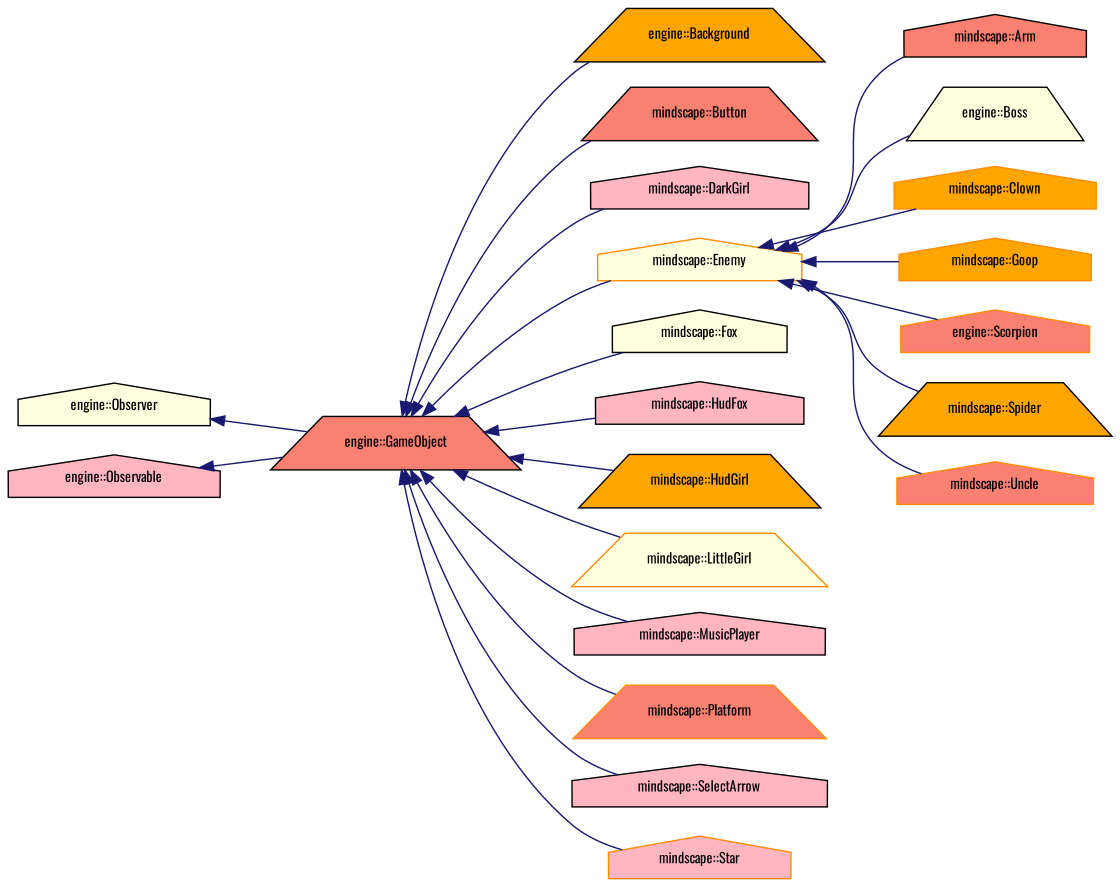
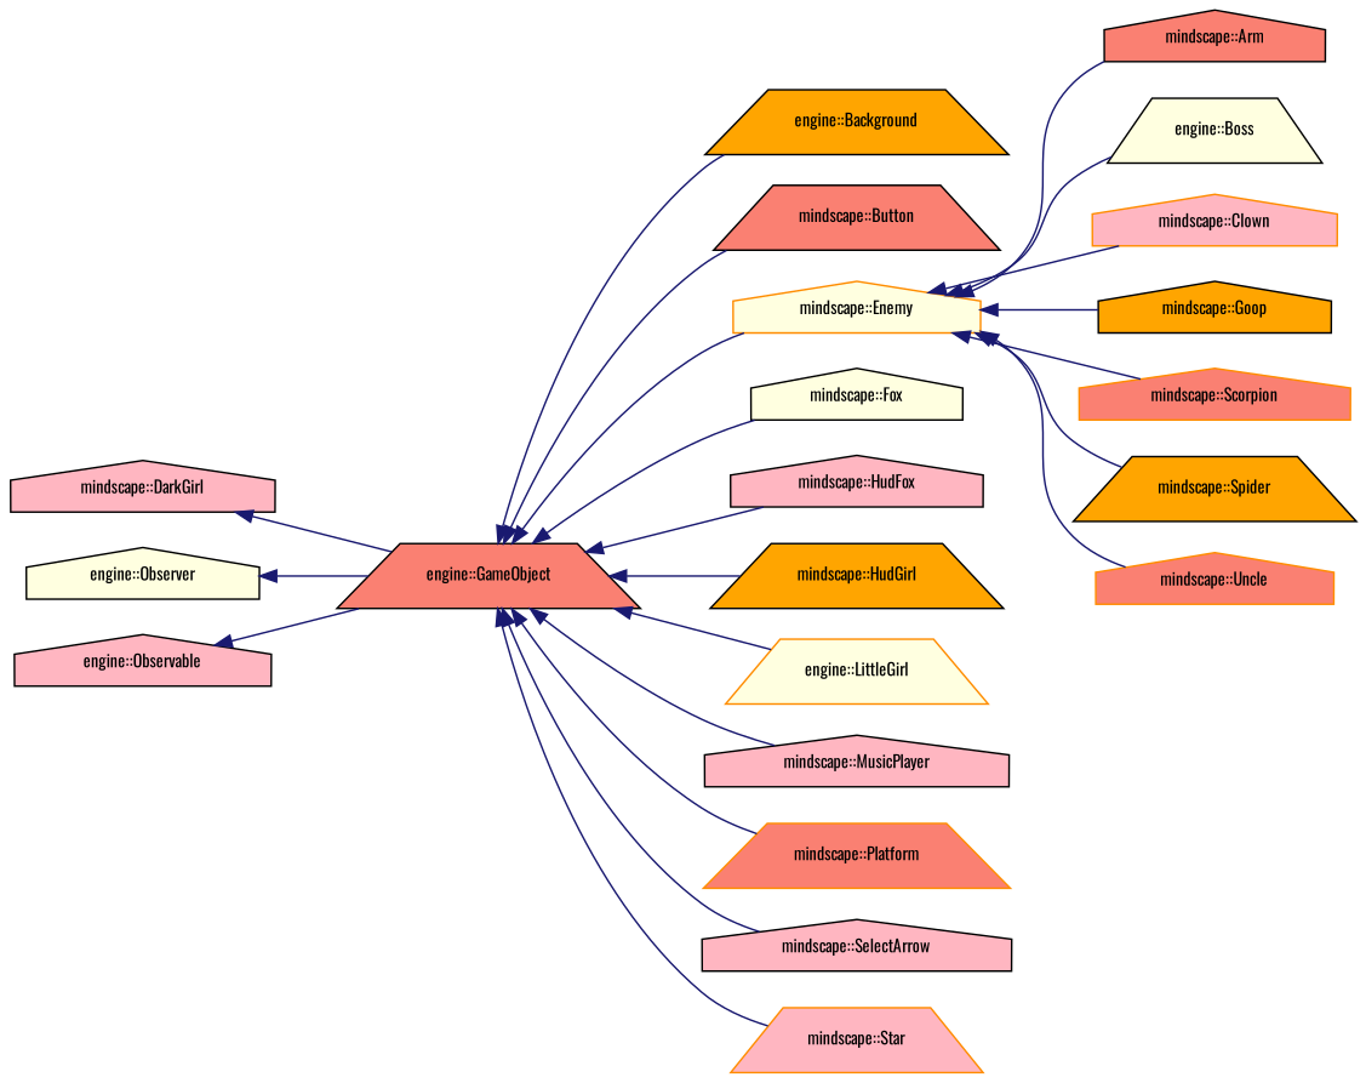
  digraph {
    fontname=Oswald
    rankdir=LR
    node [color=black fillcolor=salmon fontname=Oswald fontsize=10 shape=house style=filled]
    edge [color=midnightblue dir=back fontname=Oswald fontsize=10 labelfontname=Helvetica labelfontsize=10 style=solid]
    n1 [fontcolor=black height=0.2 label="engine::GameObject" shape=trapezium width=0.4]
    n2 [fillcolor=orange height=0.2 label="engine::Background" shape=trapezium width=0.4]
    n3 [height=0.2 label="mindscape::Button" shape=trapezium width=0.4]
    n4 [fillcolor=lightpink height=0.2 label="mindscape::DarkGirl" width=0.4]
    n5 [color=darkorange fillcolor=lightyellow height=0.2 label="mindscape::Enemy" width=0.4]
    n6 [fillcolor=lightyellow height=0.2 label="mindscape::Fox" width=0.4]
    n7 [fillcolor=lightpink height=0.2 label="mindscape::HudFox" width=0.4]
    n8 [fillcolor=orange height=0.2 label="mindscape::HudGirl" shape=trapezium width=0.4]
-   n9 [color=darkorange fillcolor=lightyellow height=0.2 label="mindscape::LittleGirl" shape=trapezium width=0.4]
+   n9 [color=darkorange fillcolor=lightyellow height=0.2 label="engine::LittleGirl" shape=trapezium width=0.4]
    n10 [fillcolor=lightpink height=0.2 label="mindscape::MusicPlayer" width=0.4]
    n11 [color=darkorange height=0.2 label="mindscape::Platform" shape=trapezium width=0.4]
    n12 [fillcolor=lightpink height=0.2 label="mindscape::SelectArrow" width=0.4]
-   n13 [color=darkorange fillcolor=lightpink height=0.2 label="mindscape::Star" width=0.4]
+   n13 [color=darkorange fillcolor=lightpink height=0.2 label="mindscape::Star" shape=trapezium width=0.4]
    n14 [height=0.2 label="mindscape::Arm" width=0.4]
    n15 [fillcolor=lightyellow height=0.2 label="engine::Boss" shape=trapezium width=0.4]
-   n16 [color=darkorange fillcolor=orange height=0.2 label="mindscape::Clown" width=0.4]
-   n17 [color=darkorange fillcolor=orange height=0.2 label="mindscape::Goop" width=0.4]
-   n18 [color=darkorange height=0.2 label="engine::Scorpion" width=0.4]
+   n16 [color=darkorange fillcolor=lightpink height=0.2 label="mindscape::Clown" width=0.4]
+   n17 [fillcolor=orange height=0.2 label="mindscape::Goop" width=0.4]
+   n18 [color=darkorange height=0.2 label="mindscape::Scorpion" width=0.4]
    n19 [fillcolor=orange height=0.2 label="mindscape::Spider" shape=trapezium width=0.4]
    n20 [color=darkorange height=0.2 label="mindscape::Uncle" width=0.4]
    n21 [fillcolor=lightyellow height=0.2 label="engine::Observer" width=0.4]
    n22 [fillcolor=lightpink height=0.2 label="engine::Observable" width=0.4]
    n1 -> n2
    n1 -> n3
-   n1 -> n4
+   n4 -> n1
    n1 -> n5
    n1 -> n6
    n1 -> n7
    n1 -> n8
    n1 -> n9
    n1 -> n10
    n1 -> n11
    n1 -> n12
    n1 -> n13
    n5 -> n14
    n5 -> n15
    n5 -> n16
    n5 -> n17
    n5 -> n18
    n5 -> n19
    n5 -> n20
    n21 -> n1
    n22 -> n1
  }
